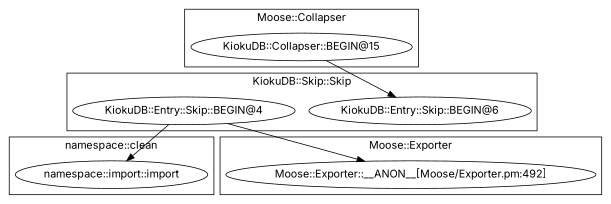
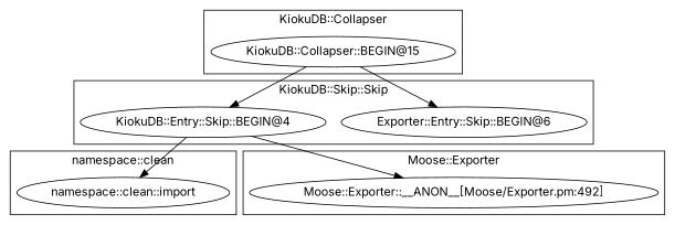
  digraph {
    fontname=Inter
    node [fontname=Inter]
    edge [fontname=Inter]
-   "KiokuDB::Entry::Skip::BEGIN@6"
+   "KiokuDB::Entry::Skip::BEGIN@6" [label="Exporter::Entry::Skip::BEGIN@6"]
    "KiokuDB::Entry::Skip::BEGIN@4"
-   "namespace::clean::import" [label="namespace::import::import"]
+   "namespace::clean::import"
    "KiokuDB::Collapser::BEGIN@15"
    "Moose::Exporter::__ANON__[Moose/Exporter.pm:492]"
    subgraph cluster_1 {
      label="KiokuDB::Skip::Skip"
      "KiokuDB::Entry::Skip::BEGIN@6"
      "KiokuDB::Entry::Skip::BEGIN@4"
    }
    subgraph cluster_2 {
      label="namespace::clean"
      "namespace::clean::import"
    }
    subgraph cluster_3 {
-     label="Moose::Collapser"
+     label="KiokuDB::Collapser"
      "KiokuDB::Collapser::BEGIN@15"
    }
    subgraph cluster_4 {
      label="Moose::Exporter"
      "Moose::Exporter::__ANON__[Moose/Exporter.pm:492]"
    }
    "KiokuDB::Entry::Skip::BEGIN@4" -> "namespace::clean::import"
    "KiokuDB::Entry::Skip::BEGIN@4" -> "Moose::Exporter::__ANON__[Moose/Exporter.pm:492]"
    "KiokuDB::Collapser::BEGIN@15" -> "KiokuDB::Entry::Skip::BEGIN@6"
+   "KiokuDB::Collapser::BEGIN@15" -> "KiokuDB::Entry::Skip::BEGIN@4"
  }
